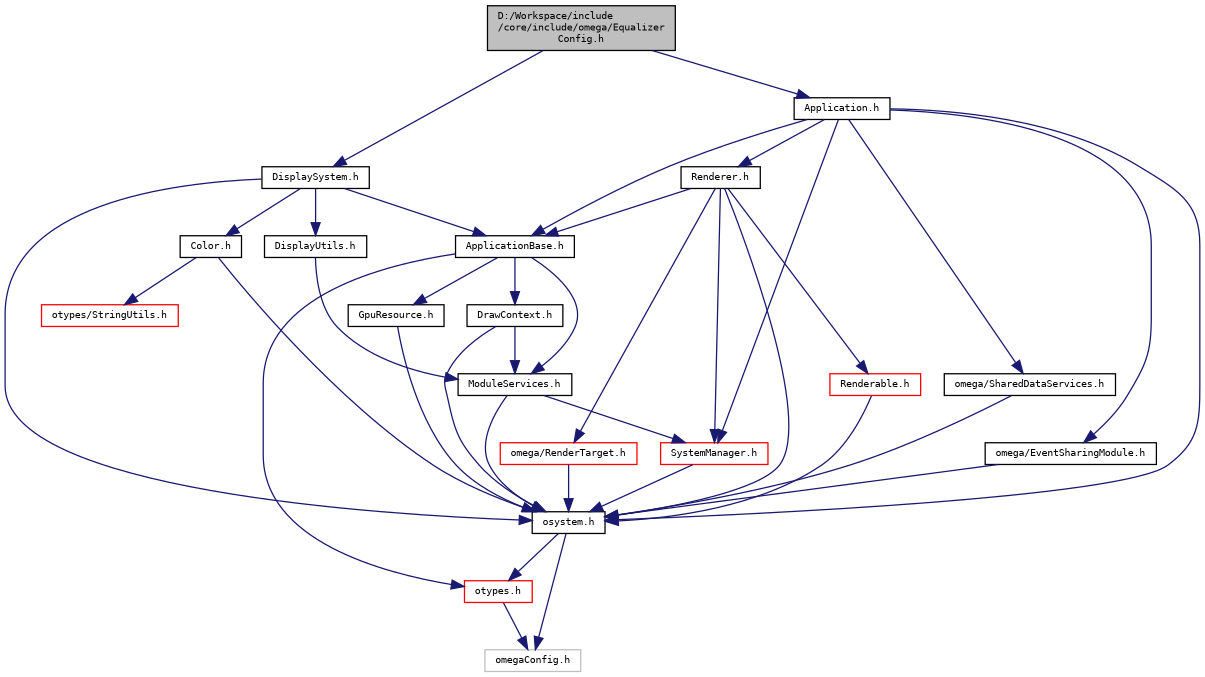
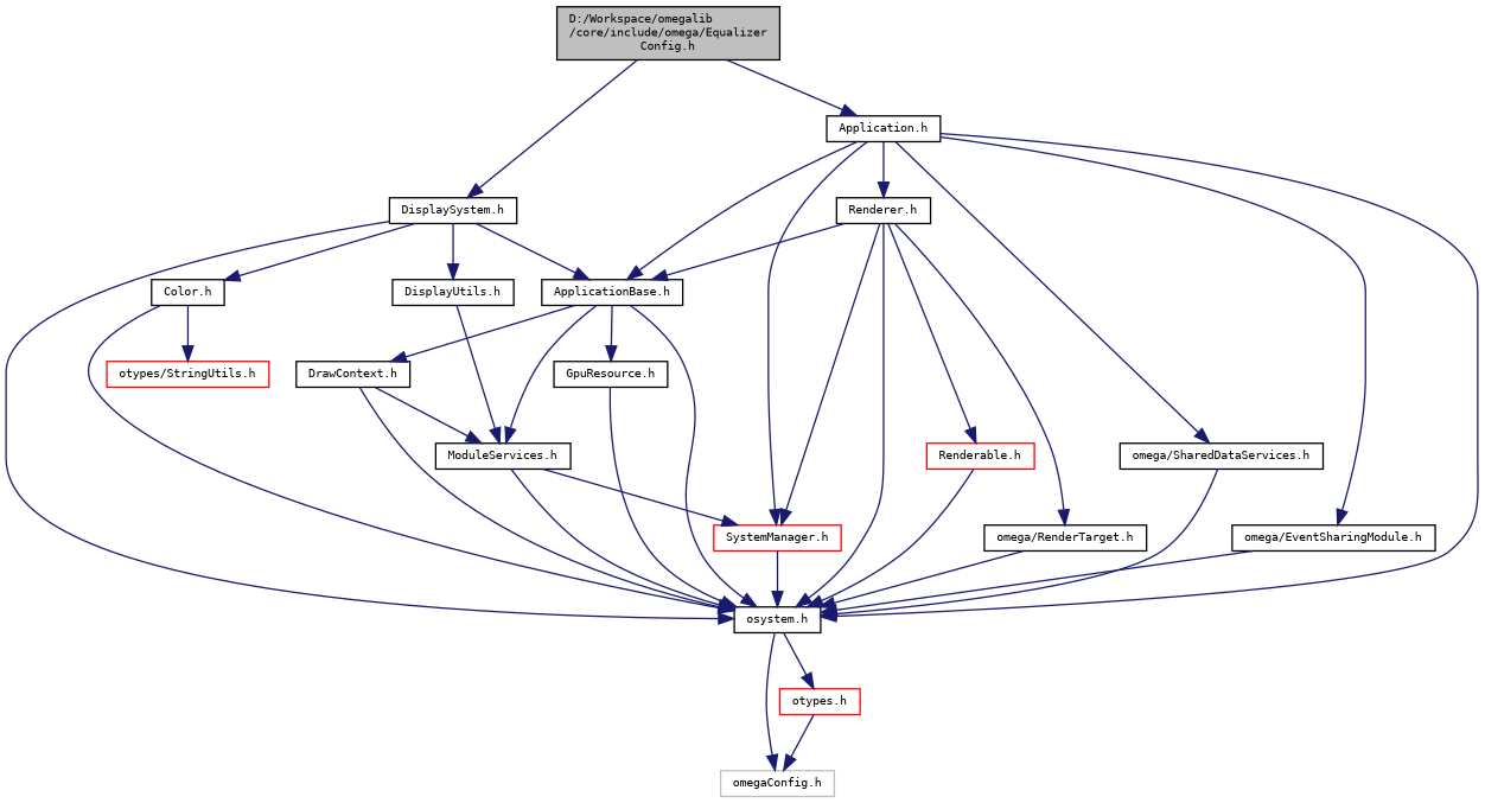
  digraph {
    fontname="DejaVu Sans Mono"
    node [color=black fontname="DejaVu Sans Mono" fontsize=8 shape=record]
    edge [color=midnightblue fontname="DejaVu Sans Mono" fontsize=8 labelfontname="FreeSans.ttf" labelfontsize=8 style=solid]
-   n1 [fillcolor=grey75 fontcolor=black height=0.2 label="D:/Workspace/include\l/core/include/omega/Equalizer\lConfig.h" style=filled width=0.4]
+   n1 [fillcolor=grey75 fontcolor=black height=0.2 label="D:/Workspace/omegalib\l/core/include/omega/Equalizer\lConfig.h" style=filled width=0.4]
    n2 [height=0.2 label="DisplaySystem.h" width=0.4]
    n3 [height=0.2 label="Application.h" width=0.4]
    n4 [height=0.2 label="osystem.h" width=0.4]
    n5 [height=0.2 label="ApplicationBase.h" width=0.4]
    n6 [height=0.2 label="Color.h" width=0.4]
    n7 [height=0.2 label="DisplayUtils.h" width=0.4]
    n8 [color=red height=0.2 label="SystemManager.h" width=0.4]
    n9 [height=0.2 label="Renderer.h" width=0.4]
    n10 [height=0.2 label="omega/SharedDataServices.h" width=0.4]
    n11 [height=0.2 label="omega/EventSharingModule.h" width=0.4]
    n12 [color=grey75 height=0.2 label="omegaConfig.h" width=0.4]
    n13 [color=red height=0.2 label="otypes.h" width=0.4]
    n14 [height=0.2 label="ModuleServices.h" width=0.4]
    n15 [height=0.2 label="GpuResource.h" width=0.4]
    n16 [height=0.2 label="DrawContext.h" width=0.4]
    n17 [color=red height=0.2 label="otypes/StringUtils.h" width=0.4]
    n18 [color=red height=0.2 label="Renderable.h" width=0.4]
-   n19 [color=red height=0.2 label="omega/RenderTarget.h" width=0.4]
+   n19 [height=0.2 label="omega/RenderTarget.h" width=0.4]
    n1 -> n2
    n1 -> n3
    n2 -> n4
    n2 -> n5
    n2 -> n6
    n2 -> n7
    n3 -> n4
    n3 -> n5
    n3 -> n8
    n3 -> n9
    n3 -> n10
    n3 -> n11
    n4 -> n12
    n4 -> n13
-   n5 -> n13
+   n5 -> n4
    n5 -> n14
    n5 -> n15
    n5 -> n16
    n6 -> n4
    n6 -> n17
    n7 -> n14
    n8 -> n4
    n9 -> n4
    n9 -> n5
    n9 -> n8
    n9 -> n18
    n9 -> n19
    n10 -> n4
    n11 -> n4
    n13 -> n12
    n14 -> n4
    n14 -> n8
    n15 -> n4
    n16 -> n4
    n16 -> n14
    n18 -> n4
    n19 -> n4
  }
